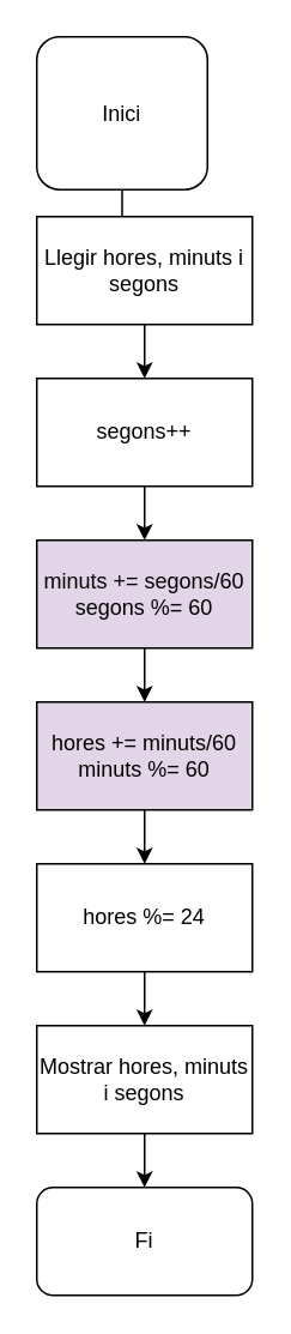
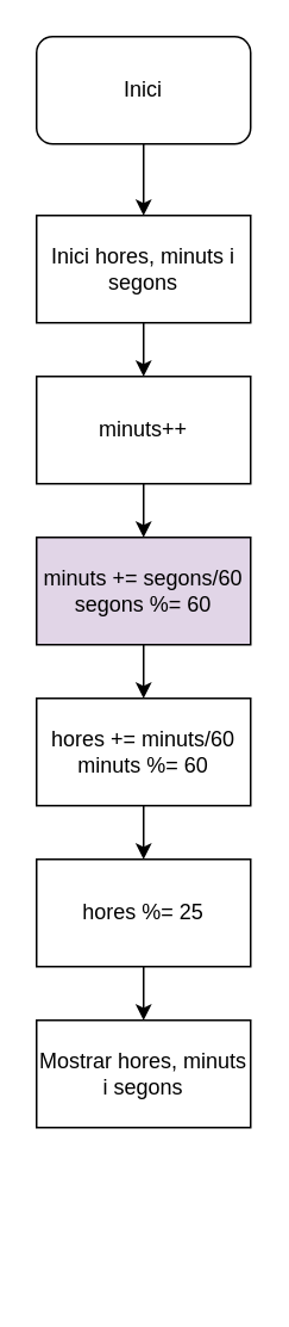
  <mxCell id="0" />
  <mxCell id="1" parent="0" />
  <mxCell id="2" value="" style="edgeStyle=orthogonalEdgeStyle;rounded=0;orthogonalLoop=1;jettySize=auto;html=1;entryX=0.5;entryY=0;entryDx=0;entryDy=0;" parent="1" source="3" target="5" edge="1"><mxGeometry relative="1" as="geometry"><mxPoint x="80" y="50" as="targetPoint" /></mxGeometry></mxCell>
- <mxCell id="3" value="&lt;div&gt;Inici&lt;/div&gt;" style="rounded=1;whiteSpace=wrap;html=1;" parent="1" vertex="1"><mxGeometry x="20" y="20" width="95" height="85" as="geometry" /></mxCell>
+ <mxCell id="3" value="&lt;div&gt;Inici&lt;/div&gt;" style="rounded=1;whiteSpace=wrap;html=1;" parent="1" vertex="1"><mxGeometry x="20" y="20" width="120" height="60" as="geometry" /></mxCell>
  <mxCell id="4" value="" style="edgeStyle=orthogonalEdgeStyle;rounded=0;orthogonalLoop=1;jettySize=auto;html=1;" parent="1" source="5" target="9" edge="1"><mxGeometry relative="1" as="geometry" /></mxCell>
- <mxCell id="5" value="&lt;div&gt;Llegir hores, minuts i segons&lt;br&gt;&lt;/div&gt;" style="rounded=0;whiteSpace=wrap;html=1;" parent="1" vertex="1"><mxGeometry x="20" y="120" width="120" height="60" as="geometry" /></mxCell>
+ <mxCell id="5" value="&lt;div&gt;Inici hores, minuts i segons&lt;br&gt;&lt;/div&gt;" style="rounded=0;whiteSpace=wrap;html=1;" parent="1" vertex="1"><mxGeometry x="20" y="120" width="120" height="60" as="geometry" /></mxCell>
  <mxCell id="6" value="" style="edgeStyle=orthogonalEdgeStyle;rounded=0;orthogonalLoop=1;jettySize=auto;html=1;" parent="1" edge="1"><mxGeometry relative="1" as="geometry"><mxPoint x="80" y="240" as="sourcePoint" /></mxGeometry></mxCell>
- <mxCell id="7" value="&lt;div&gt;Fi&lt;/div&gt;" style="whiteSpace=wrap;html=1;rounded=1;glass=0;" parent="1" vertex="1"><mxGeometry x="20" y="660" width="120" height="60" as="geometry" /></mxCell>
  <mxCell id="8" value="" style="edgeStyle=orthogonalEdgeStyle;rounded=0;orthogonalLoop=1;jettySize=auto;html=1;" parent="1" source="9" target="11" edge="1"><mxGeometry relative="1" as="geometry" /></mxCell>
- <mxCell id="9" value="&lt;div&gt;segons++&lt;/div&gt;" style="rounded=0;whiteSpace=wrap;html=1;" parent="1" vertex="1"><mxGeometry x="20" y="210" width="120" height="60" as="geometry" /></mxCell>
+ <mxCell id="9" value="&lt;div&gt;minuts++&lt;/div&gt;" style="rounded=0;whiteSpace=wrap;html=1;" parent="1" vertex="1"><mxGeometry x="20" y="210" width="120" height="60" as="geometry" /></mxCell>
  <mxCell id="10" value="" style="edgeStyle=orthogonalEdgeStyle;rounded=0;orthogonalLoop=1;jettySize=auto;html=1;" parent="1" source="11" target="13" edge="1"><mxGeometry relative="1" as="geometry" /></mxCell>
  <mxCell id="11" value="&lt;div&gt;minuts += segons/60&lt;/div&gt;&lt;div&gt;segons %= 60&lt;br&gt;&lt;/div&gt;" style="rounded=0;whiteSpace=wrap;html=1;fillColor=#e1d5e7;" parent="1" vertex="1"><mxGeometry x="20" y="300" width="120" height="60" as="geometry" /></mxCell>
  <mxCell id="12" value="" style="edgeStyle=orthogonalEdgeStyle;rounded=0;orthogonalLoop=1;jettySize=auto;html=1;" parent="1" source="13" target="15" edge="1"><mxGeometry relative="1" as="geometry" /></mxCell>
- <mxCell id="13" value="&lt;div&gt;hores += minuts/60&lt;/div&gt;&lt;div&gt;minuts %= 60&lt;br&gt;&lt;/div&gt;" style="rounded=0;whiteSpace=wrap;html=1;fillColor=#e1d5e7;" parent="1" vertex="1"><mxGeometry x="20" y="390" width="120" height="60" as="geometry" /></mxCell>
+ <mxCell id="13" value="&lt;div&gt;hores += minuts/60&lt;/div&gt;&lt;div&gt;minuts %= 60&lt;br&gt;&lt;/div&gt;" style="rounded=0;whiteSpace=wrap;html=1;" parent="1" vertex="1"><mxGeometry x="20" y="390" width="120" height="60" as="geometry" /></mxCell>
  <mxCell id="14" value="" style="edgeStyle=orthogonalEdgeStyle;rounded=0;orthogonalLoop=1;jettySize=auto;html=1;" parent="1" source="15" target="17" edge="1"><mxGeometry relative="1" as="geometry" /></mxCell>
- <mxCell id="15" value="hores %= 24" style="rounded=0;whiteSpace=wrap;html=1;" parent="1" vertex="1"><mxGeometry x="20" y="480" width="120" height="60" as="geometry" /></mxCell>
- <mxCell id="16" style="edgeStyle=orthogonalEdgeStyle;rounded=0;orthogonalLoop=1;jettySize=auto;html=1;entryX=0.5;entryY=0;entryDx=0;entryDy=0;" parent="1" source="17" target="7" edge="1"><mxGeometry relative="1" as="geometry" /></mxCell>
+ <mxCell id="15" value="hores %= 25" style="rounded=0;whiteSpace=wrap;html=1;" parent="1" vertex="1"><mxGeometry x="20" y="480" width="120" height="60" as="geometry" /></mxCell>
  <mxCell id="17" value="Mostrar hores, minuts i segons" style="rounded=0;whiteSpace=wrap;html=1;" parent="1" vertex="1"><mxGeometry x="20" y="570" width="120" height="60" as="geometry" /></mxCell>
